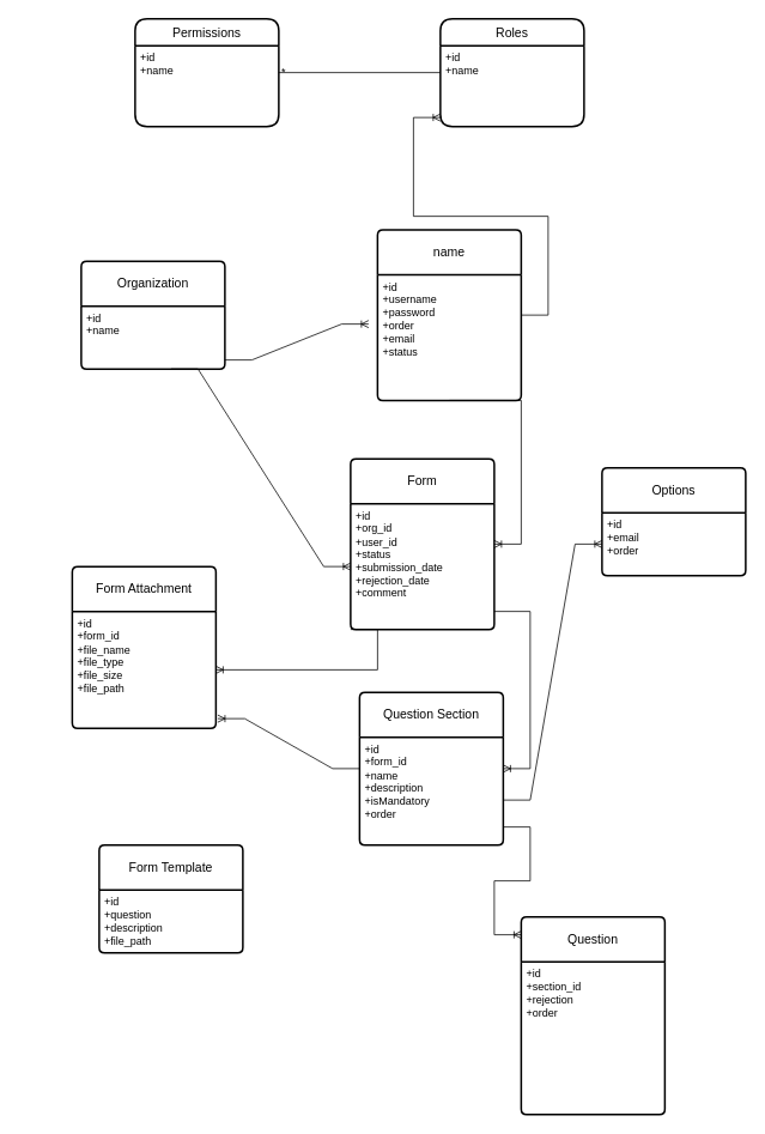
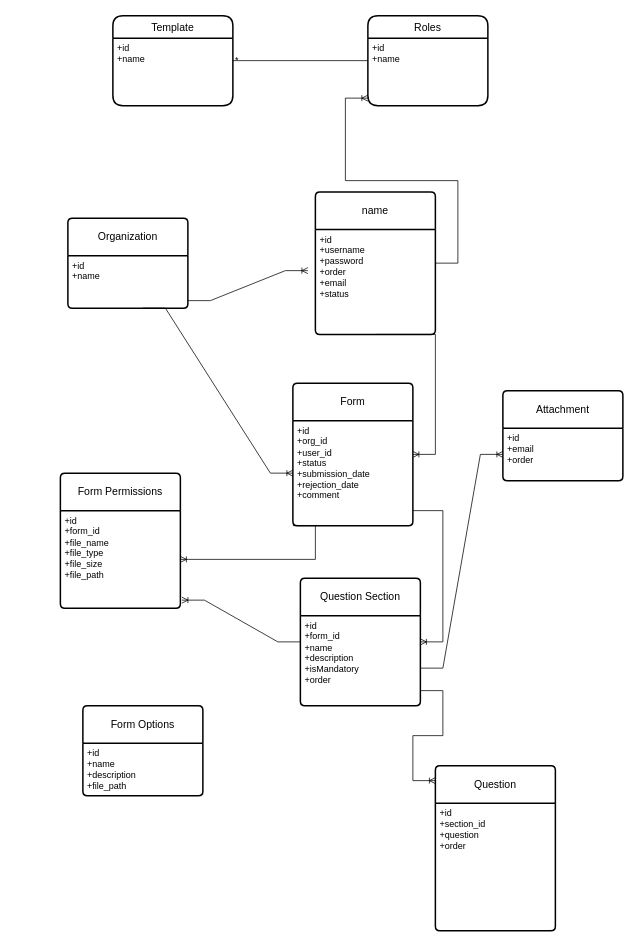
  <mxCell id="0" />
  <mxCell id="1" parent="0" />
  <mxCell id="2" value="Organization" style="swimlane;childLayout=stackLayout;horizontal=1;startSize=50;horizontalStack=0;rounded=1;fontSize=14;fontStyle=0;strokeWidth=2;resizeParent=0;resizeLast=1;shadow=0;dashed=0;align=center;arcSize=4;whiteSpace=wrap;html=1;" parent="1" vertex="1"><mxGeometry x="90" y="290" width="160" height="120" as="geometry" /></mxCell>
  <mxCell id="3" value="+id&lt;br&gt;+name&lt;br&gt;" style="align=left;strokeColor=none;fillColor=none;spacingLeft=4;fontSize=12;verticalAlign=top;resizable=0;rotatable=0;part=1;html=1;" parent="2" vertex="1"><mxGeometry y="50" width="160" height="70" as="geometry" /></mxCell>
  <mxCell id="4" value="name" style="swimlane;childLayout=stackLayout;horizontal=1;startSize=50;horizontalStack=0;rounded=1;fontSize=14;fontStyle=0;strokeWidth=2;resizeParent=0;resizeLast=1;shadow=0;dashed=0;align=center;arcSize=4;whiteSpace=wrap;html=1;" parent="1" vertex="1"><mxGeometry x="420" y="255" width="160" height="190" as="geometry" /></mxCell>
  <mxCell id="5" value="" style="edgeStyle=entityRelationEdgeStyle;fontSize=12;html=1;endArrow=ERoneToMany;rounded=0;" parent="4" target="7" edge="1"><mxGeometry width="100" height="100" relative="1" as="geometry"><mxPoint x="80" y="190" as="sourcePoint" /><mxPoint x="180" y="90" as="targetPoint" /></mxGeometry></mxCell>
  <mxCell id="6" value="+id&lt;br style=&quot;border-color: var(--border-color);&quot;&gt;+username&lt;br style=&quot;border-color: var(--border-color);&quot;&gt;+password&lt;br&gt;+order&lt;br style=&quot;border-color: var(--border-color);&quot;&gt;+email&lt;br style=&quot;border-color: var(--border-color);&quot;&gt;+status&lt;br&gt;" style="align=left;strokeColor=none;fillColor=none;spacingLeft=4;fontSize=12;verticalAlign=top;resizable=0;rotatable=0;part=1;html=1;" parent="4" vertex="1"><mxGeometry y="50" width="160" height="140" as="geometry" /></mxCell>
  <mxCell id="7" value="Form" style="swimlane;childLayout=stackLayout;horizontal=1;startSize=50;horizontalStack=0;rounded=1;fontSize=14;fontStyle=0;strokeWidth=2;resizeParent=0;resizeLast=1;shadow=0;dashed=0;align=center;arcSize=4;whiteSpace=wrap;html=1;" parent="1" vertex="1"><mxGeometry x="390" y="510" width="160" height="190" as="geometry" /></mxCell>
  <mxCell id="8" value="+id&lt;br&gt;+org_id&lt;br&gt;+user_id&lt;br&gt;+status&lt;br&gt;+submission_date&lt;br&gt;+rejection_date&lt;br&gt;+comment" style="align=left;strokeColor=none;fillColor=none;spacingLeft=4;fontSize=12;verticalAlign=top;resizable=0;rotatable=0;part=1;html=1;" parent="7" vertex="1"><mxGeometry y="50" width="160" height="140" as="geometry" /></mxCell>
  <mxCell id="9" value="" style="edgeStyle=entityRelationEdgeStyle;fontSize=12;html=1;endArrow=ERoneToMany;rounded=0;" parent="7" target="17" edge="1"><mxGeometry width="100" height="100" relative="1" as="geometry"><mxPoint y="190" as="sourcePoint" /><mxPoint x="100" y="90" as="targetPoint" /></mxGeometry></mxCell>
  <mxCell id="10" value="Question Section" style="swimlane;childLayout=stackLayout;horizontal=1;startSize=50;horizontalStack=0;rounded=1;fontSize=14;fontStyle=0;strokeWidth=2;resizeParent=0;resizeLast=1;shadow=0;dashed=0;align=center;arcSize=4;whiteSpace=wrap;html=1;" parent="1" vertex="1"><mxGeometry x="400" y="770" width="160" height="170" as="geometry" /></mxCell>
  <mxCell id="11" value="+id&lt;br&gt;+form_id&lt;br&gt;+name&lt;br&gt;+description&lt;br&gt;+isMandatory&lt;br&gt;+order" style="align=left;strokeColor=none;fillColor=none;spacingLeft=4;fontSize=12;verticalAlign=top;resizable=0;rotatable=0;part=1;html=1;" parent="10" vertex="1"><mxGeometry y="50" width="160" height="120" as="geometry" /></mxCell>
  <mxCell id="12" value="Question" style="swimlane;childLayout=stackLayout;horizontal=1;startSize=50;horizontalStack=0;rounded=1;fontSize=14;fontStyle=0;strokeWidth=2;resizeParent=0;resizeLast=1;shadow=0;dashed=0;align=center;arcSize=4;whiteSpace=wrap;html=1;" parent="1" vertex="1"><mxGeometry x="580" y="1020" width="160" height="220" as="geometry" /></mxCell>
- <mxCell id="13" value="+id&lt;br&gt;+section_id&lt;br&gt;+rejection&lt;br&gt;+order" style="align=left;strokeColor=none;fillColor=none;spacingLeft=4;fontSize=12;verticalAlign=top;resizable=0;rotatable=0;part=1;html=1;" parent="12" vertex="1"><mxGeometry y="50" width="160" height="170" as="geometry" /></mxCell>
- <mxCell id="14" value="Options" style="swimlane;childLayout=stackLayout;horizontal=1;startSize=50;horizontalStack=0;rounded=1;fontSize=14;fontStyle=0;strokeWidth=2;resizeParent=0;resizeLast=1;shadow=0;dashed=0;align=center;arcSize=4;whiteSpace=wrap;html=1;" parent="1" vertex="1"><mxGeometry x="670" y="520" width="160" height="120" as="geometry" /></mxCell>
+ <mxCell id="13" value="+id&lt;br&gt;+section_id&lt;br&gt;+question&lt;br&gt;+order" style="align=left;strokeColor=none;fillColor=none;spacingLeft=4;fontSize=12;verticalAlign=top;resizable=0;rotatable=0;part=1;html=1;" parent="12" vertex="1"><mxGeometry y="50" width="160" height="170" as="geometry" /></mxCell>
+ <mxCell id="14" value="Attachment" style="swimlane;childLayout=stackLayout;horizontal=1;startSize=50;horizontalStack=0;rounded=1;fontSize=14;fontStyle=0;strokeWidth=2;resizeParent=0;resizeLast=1;shadow=0;dashed=0;align=center;arcSize=4;whiteSpace=wrap;html=1;" parent="1" vertex="1"><mxGeometry x="670" y="520" width="160" height="120" as="geometry" /></mxCell>
  <mxCell id="15" value="+id&lt;br&gt;+email&lt;br&gt;+order" style="align=left;strokeColor=none;fillColor=none;spacingLeft=4;fontSize=12;verticalAlign=top;resizable=0;rotatable=0;part=1;html=1;" parent="14" vertex="1"><mxGeometry y="50" width="160" height="70" as="geometry" /></mxCell>
- <mxCell id="16" value="Form Attachment" style="swimlane;childLayout=stackLayout;horizontal=1;startSize=50;horizontalStack=0;rounded=1;fontSize=14;fontStyle=0;strokeWidth=2;resizeParent=0;resizeLast=1;shadow=0;dashed=0;align=center;arcSize=4;whiteSpace=wrap;html=1;" parent="1" vertex="1"><mxGeometry x="80" y="630" width="160" height="180" as="geometry" /></mxCell>
+ <mxCell id="16" value="Form Permissions" style="swimlane;childLayout=stackLayout;horizontal=1;startSize=50;horizontalStack=0;rounded=1;fontSize=14;fontStyle=0;strokeWidth=2;resizeParent=0;resizeLast=1;shadow=0;dashed=0;align=center;arcSize=4;whiteSpace=wrap;html=1;" parent="1" vertex="1"><mxGeometry x="80" y="630" width="160" height="180" as="geometry" /></mxCell>
  <mxCell id="17" value="+id&lt;br&gt;+form_id&lt;br&gt;+file_name&lt;br&gt;+file_type&lt;br&gt;+file_size&lt;br&gt;+file_path" style="align=left;strokeColor=none;fillColor=none;spacingLeft=4;fontSize=12;verticalAlign=top;resizable=0;rotatable=0;part=1;html=1;" parent="16" vertex="1"><mxGeometry y="50" width="160" height="130" as="geometry" /></mxCell>
- <mxCell id="18" value="Form Template" style="swimlane;childLayout=stackLayout;horizontal=1;startSize=50;horizontalStack=0;rounded=1;fontSize=14;fontStyle=0;strokeWidth=2;resizeParent=0;resizeLast=1;shadow=0;dashed=0;align=center;arcSize=4;whiteSpace=wrap;html=1;" parent="1" vertex="1"><mxGeometry x="110" y="940" width="160" height="120" as="geometry" /></mxCell>
- <mxCell id="19" value="+id&lt;br&gt;+question&lt;br&gt;+description&lt;br&gt;+file_path" style="align=left;strokeColor=none;fillColor=none;spacingLeft=4;fontSize=12;verticalAlign=top;resizable=0;rotatable=0;part=1;html=1;" parent="18" vertex="1"><mxGeometry y="50" width="160" height="70" as="geometry" /></mxCell>
+ <mxCell id="18" value="Form Options" style="swimlane;childLayout=stackLayout;horizontal=1;startSize=50;horizontalStack=0;rounded=1;fontSize=14;fontStyle=0;strokeWidth=2;resizeParent=0;resizeLast=1;shadow=0;dashed=0;align=center;arcSize=4;whiteSpace=wrap;html=1;" parent="1" vertex="1"><mxGeometry x="110" y="940" width="160" height="120" as="geometry" /></mxCell>
+ <mxCell id="19" value="+id&lt;br&gt;+name&lt;br&gt;+description&lt;br&gt;+file_path" style="align=left;strokeColor=none;fillColor=none;spacingLeft=4;fontSize=12;verticalAlign=top;resizable=0;rotatable=0;part=1;html=1;" parent="18" vertex="1"><mxGeometry y="50" width="160" height="70" as="geometry" /></mxCell>
  <mxCell id="20" value="" style="edgeStyle=entityRelationEdgeStyle;fontSize=12;html=1;endArrow=ERoneToMany;rounded=0;" parent="1" edge="1"><mxGeometry width="100" height="100" relative="1" as="geometry"><mxPoint x="250" y="400" as="sourcePoint" /><mxPoint x="410" y="360" as="targetPoint" /></mxGeometry></mxCell>
  <mxCell id="21" value="" style="edgeStyle=entityRelationEdgeStyle;fontSize=12;html=1;endArrow=ERoneToMany;rounded=0;" parent="1" target="8" edge="1"><mxGeometry width="100" height="100" relative="1" as="geometry"><mxPoint x="190" y="410" as="sourcePoint" /><mxPoint x="380" y="600" as="targetPoint" /><Array as="points"><mxPoint x="20" y="290" /><mxPoint x="100" y="320" /></Array></mxGeometry></mxCell>
  <mxCell id="22" value="" style="edgeStyle=entityRelationEdgeStyle;fontSize=12;html=1;endArrow=ERoneToMany;rounded=0;" parent="1" target="10" edge="1"><mxGeometry width="100" height="100" relative="1" as="geometry"><mxPoint x="550" y="680" as="sourcePoint" /><mxPoint x="560" y="750" as="targetPoint" /><Array as="points"><mxPoint x="560" y="730" /><mxPoint x="560" y="710" /></Array></mxGeometry></mxCell>
  <mxCell id="23" value="" style="edgeStyle=entityRelationEdgeStyle;fontSize=12;html=1;endArrow=ERoneToMany;rounded=0;exitX=1;exitY=0.75;exitDx=0;exitDy=0;" parent="1" edge="1"><mxGeometry width="100" height="100" relative="1" as="geometry"><mxPoint x="560" y="920" as="sourcePoint" /><mxPoint x="580" y="1040" as="targetPoint" /></mxGeometry></mxCell>
  <mxCell id="24" value="" style="edgeStyle=entityRelationEdgeStyle;fontSize=12;html=1;endArrow=ERoneToMany;rounded=0;entryX=0;entryY=0.5;entryDx=0;entryDy=0;" parent="1" target="15" edge="1"><mxGeometry width="100" height="100" relative="1" as="geometry"><mxPoint x="560" y="890" as="sourcePoint" /><mxPoint x="660" y="790" as="targetPoint" /></mxGeometry></mxCell>
  <mxCell id="25" value="" style="edgeStyle=entityRelationEdgeStyle;fontSize=12;html=1;endArrow=ERoneToMany;rounded=0;entryX=1.013;entryY=0.918;entryDx=0;entryDy=0;entryPerimeter=0;" parent="1" source="10" target="17" edge="1"><mxGeometry width="100" height="100" relative="1" as="geometry"><mxPoint x="380" y="840" as="sourcePoint" /><mxPoint x="170" y="820" as="targetPoint" /></mxGeometry></mxCell>
  <mxCell id="26" value="Roles" style="swimlane;childLayout=stackLayout;horizontal=1;startSize=30;horizontalStack=0;rounded=1;fontSize=14;fontStyle=0;strokeWidth=2;resizeParent=0;resizeLast=1;shadow=0;dashed=0;align=center;" vertex="1" parent="1"><mxGeometry x="490" y="20" width="160" height="120" as="geometry" /></mxCell>
  <mxCell id="27" value="+id&#10;+name&#10;" style="align=left;strokeColor=none;fillColor=none;spacingLeft=4;fontSize=12;verticalAlign=top;resizable=0;rotatable=0;part=1;" vertex="1" parent="26"><mxGeometry y="30" width="160" height="90" as="geometry" /></mxCell>
  <mxCell id="28" value="" style="edgeStyle=entityRelationEdgeStyle;fontSize=12;html=1;endArrow=ERoneToMany;rounded=0;" edge="1" parent="1" source="4"><mxGeometry width="100" height="100" relative="1" as="geometry"><mxPoint x="440" y="250" as="sourcePoint" /><mxPoint x="490" y="130" as="targetPoint" /></mxGeometry></mxCell>
- <mxCell id="29" value="Permissions" style="swimlane;childLayout=stackLayout;horizontal=1;startSize=30;horizontalStack=0;rounded=1;fontSize=14;fontStyle=0;strokeWidth=2;resizeParent=0;resizeLast=1;shadow=0;dashed=0;align=center;" vertex="1" parent="1"><mxGeometry x="150" y="20" width="160" height="120" as="geometry" /></mxCell>
+ <mxCell id="29" value="Template" style="swimlane;childLayout=stackLayout;horizontal=1;startSize=30;horizontalStack=0;rounded=1;fontSize=14;fontStyle=0;strokeWidth=2;resizeParent=0;resizeLast=1;shadow=0;dashed=0;align=center;" vertex="1" parent="1"><mxGeometry x="150" y="20" width="160" height="120" as="geometry" /></mxCell>
  <mxCell id="30" value="+id&#10;+name&#10;" style="align=left;strokeColor=none;fillColor=none;spacingLeft=4;fontSize=12;verticalAlign=top;resizable=0;rotatable=0;part=1;" vertex="1" parent="29"><mxGeometry y="30" width="160" height="90" as="geometry" /></mxCell>
  <mxCell id="31" value="" style="line;strokeWidth=1;rotatable=0;dashed=0;labelPosition=right;align=left;verticalAlign=middle;spacingTop=0;spacingLeft=6;points=[];portConstraint=eastwest;" vertex="1" parent="1"><mxGeometry x="310" y="75" width="180" height="10" as="geometry" /></mxCell>
  <mxCell id="32" value="*" style="text;html=1;align=center;verticalAlign=middle;resizable=0;points=[];autosize=1;strokeColor=none;fillColor=none;" vertex="1" parent="1"><mxGeometry x="300" y="65" width="30" height="30" as="geometry" /></mxCell>
